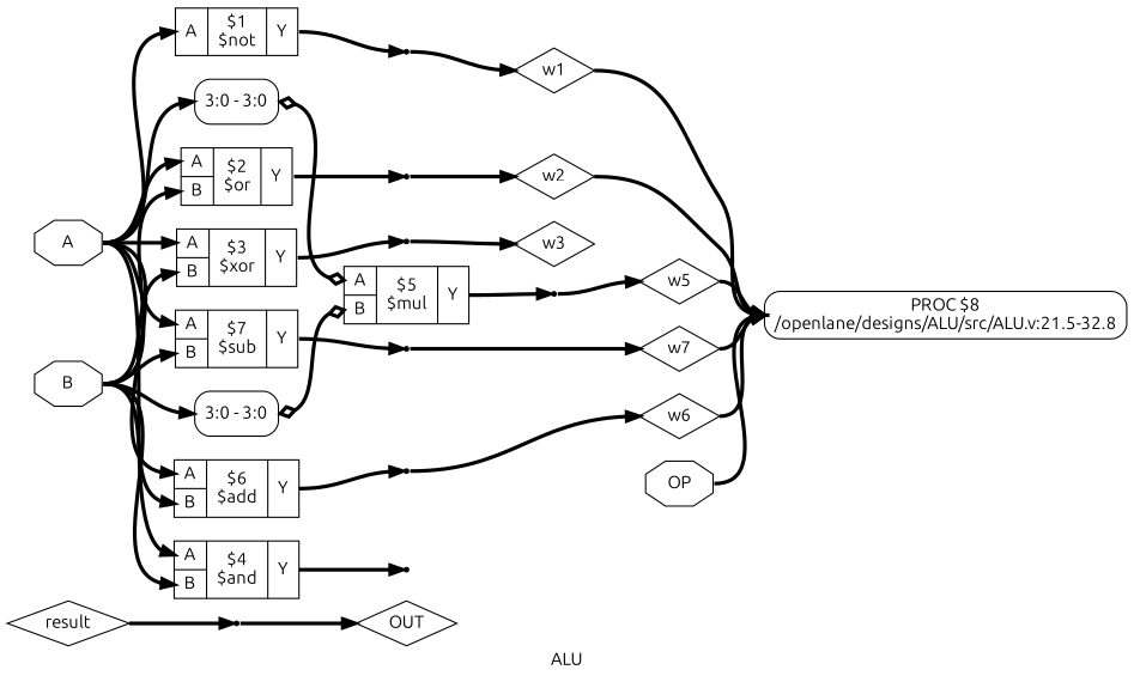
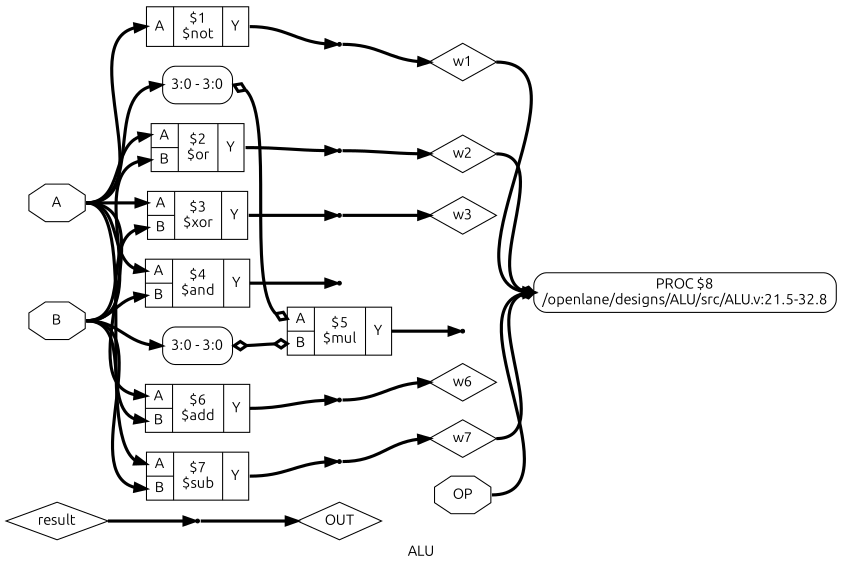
  digraph {
    fontname=Ubuntu
    label=ALU
    rankdir=LR
    remincross=true
    node [fontname=Ubuntu shape=record]
    edge [color=black fontcolor=black fontname=Ubuntu headport=w style="setlinewidth(3)" tailport=e]
    n1 [color=black fontcolor=black label=result shape=diamond]
    x10 [shape=point]
    n3 [color=black fontcolor=black label=OUT shape=diamond]
    n4 [color=black fontcolor=black label=w7 shape=diamond]
    n5 [label="PROC $8\n/openlane/designs/ALU/src/ALU.v:21.5-32.8" shape=box style=rounded]
    n6 [color=black fontcolor=black label=w6 shape=diamond]
-   n7 [color=black fontcolor=black label=w5 shape=diamond]
    n8 [color=black fontcolor=black label=w3 shape=diamond]
    n9 [color=black fontcolor=black label=w2 shape=diamond]
    n10 [color=black fontcolor=black label=w1 shape=diamond]
    n11 [color=black fontcolor=black label=OP shape=octagon]
    n12 [color=black fontcolor=black label=B shape=octagon]
    n13 [label="{{<p21> A|<p20> B}|$7\n$sub|{<p22> Y}}"]
    n14 [label="{{<p21> A|<p20> B}|$6\n$add|{<p22> Y}}"]
    n15 [color=black fontcolor=black label="<s0> 3:0 - 3:0 " style=rounded]
    n16 [label="{{<p21> A|<p20> B}|$4\n$and|{<p22> Y}}"]
    n17 [label="{{<p21> A|<p20> B}|$3\n$xor|{<p22> Y}}"]
    n18 [label="{{<p21> A|<p20> B}|$2\n$or|{<p22> Y}}"]
    x9 [shape=point]
    x8 [shape=point]
    n21 [label="{{<p21> A|<p20> B}|$5\n$mul|{<p22> Y}}"]
    x6 [shape=point]
    x5 [shape=point]
    x4 [shape=point]
    n25 [color=black fontcolor=black label=A shape=octagon]
    n26 [color=black fontcolor=black label="<s0> 3:0 - 3:0 " style=rounded]
    n27 [label="{{<p21> A}|$1\n$not|{<p22> Y}}"]
    x3 [shape=point]
    x7 [shape=point]
    n1 -> x10
    x10 -> n3
-   n4 -> n5
-   n6 -> n5
-   n7 -> n5
-   n9 -> n5
+   n4 -> n5 [arrowhead=odiamond]
+   n9 -> n5 [arrowhead=odiamond]
    n10 -> n5
    n11 -> n5
    n12 -> n13 [headport="p20:w"]
    n12 -> n14 [headport="p20:w"]
    n12 -> n15 [headport="s0:w"]
    n12 -> n16 [headport="p20:w"]
    n12 -> n17 [headport="p20:w"]
    n12 -> n18 [headport="p20:w"]
    n13 -> x9 [tailport="p22:e"]
    n14 -> x8 [tailport="p22:e"]
    n15 -> n21 [arrowhead=odiamond arrowtail=odiamond dir=both headport="p20:w"]
    n16 -> x6 [tailport="p22:e"]
    n17 -> x5 [tailport="p22:e"]
    n18 -> x4 [tailport="p22:e"]
    x9 -> n4
    x8 -> n6
    n21 -> x7 [tailport="p22:e"]
    x5 -> n8
    x4 -> n9
    n25 -> n13 [headport="p21:w"]
    n25 -> n14 [headport="p21:w"]
    n25 -> n16 [headport="p21:w"]
    n25 -> n17 [headport="p21:w"]
    n25 -> n18 [headport="p21:w"]
    n25 -> n26 [headport="s0:w"]
    n25 -> n27 [headport="p21:w"]
    n26 -> n21 [arrowhead=odiamond arrowtail=odiamond dir=both headport="p21:w"]
    n27 -> x3 [tailport="p22:e"]
    x3 -> n10
-   x7 -> n7
  }
